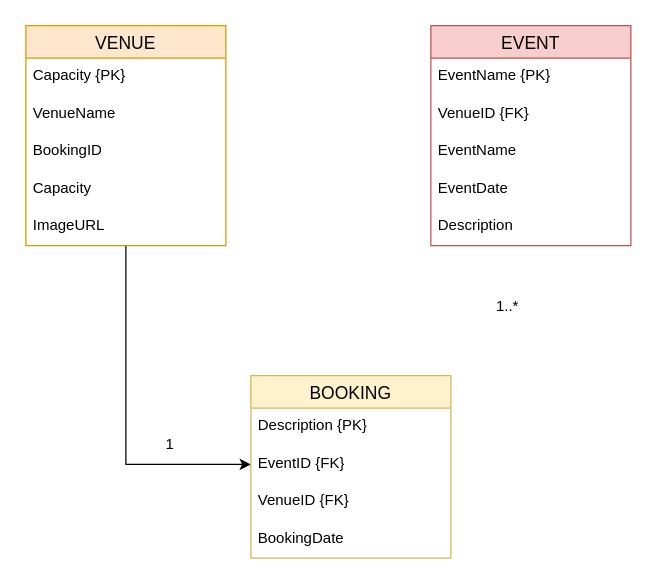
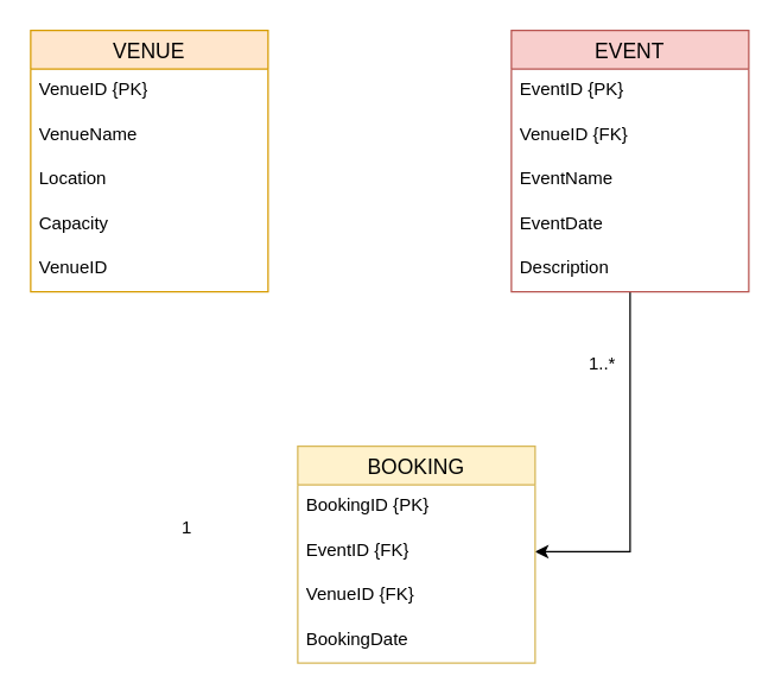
  <mxCell id="0" />
  <mxCell id="1" parent="0" />
- <mxCell id="2" style="edgeStyle=orthogonalEdgeStyle;rounded=0;orthogonalLoop=1;jettySize=auto;html=1;entryX=0;entryY=0.5;entryDx=0;entryDy=0;" edge="1" parent="1" source="3" target="18"><mxGeometry relative="1" as="geometry"><mxPoint x="160" y="440" as="targetPoint" /></mxGeometry></mxCell>
  <mxCell id="3" value="VENUE" style="swimlane;fontStyle=0;childLayout=stackLayout;horizontal=1;startSize=26;horizontalStack=0;resizeParent=1;resizeParentMax=0;resizeLast=0;collapsible=1;marginBottom=0;align=center;fontSize=14;fillColor=#ffe6cc;strokeColor=#d79b00;" vertex="1" parent="1"><mxGeometry x="20" y="20" width="160" height="176" as="geometry" /></mxCell>
- <mxCell id="4" value="Capacity {PK}" style="text;strokeColor=none;fillColor=none;spacingLeft=4;spacingRight=4;overflow=hidden;rotatable=0;points=[[0,0.5],[1,0.5]];portConstraint=eastwest;fontSize=12;whiteSpace=wrap;html=1;" vertex="1" parent="3"><mxGeometry y="26" width="160" height="30" as="geometry" /></mxCell>
+ <mxCell id="4" value="VenueID {PK}" style="text;strokeColor=none;fillColor=none;spacingLeft=4;spacingRight=4;overflow=hidden;rotatable=0;points=[[0,0.5],[1,0.5]];portConstraint=eastwest;fontSize=12;whiteSpace=wrap;html=1;" vertex="1" parent="3"><mxGeometry y="26" width="160" height="30" as="geometry" /></mxCell>
  <mxCell id="5" value="VenueName" style="text;strokeColor=none;fillColor=none;spacingLeft=4;spacingRight=4;overflow=hidden;rotatable=0;points=[[0,0.5],[1,0.5]];portConstraint=eastwest;fontSize=12;whiteSpace=wrap;html=1;" vertex="1" parent="3"><mxGeometry y="56" width="160" height="30" as="geometry" /></mxCell>
- <mxCell id="6" value="BookingID" style="text;strokeColor=none;fillColor=none;spacingLeft=4;spacingRight=4;overflow=hidden;rotatable=0;points=[[0,0.5],[1,0.5]];portConstraint=eastwest;fontSize=12;whiteSpace=wrap;html=1;" vertex="1" parent="3"><mxGeometry y="86" width="160" height="30" as="geometry" /></mxCell>
+ <mxCell id="6" value="Location" style="text;strokeColor=none;fillColor=none;spacingLeft=4;spacingRight=4;overflow=hidden;rotatable=0;points=[[0,0.5],[1,0.5]];portConstraint=eastwest;fontSize=12;whiteSpace=wrap;html=1;" vertex="1" parent="3"><mxGeometry y="86" width="160" height="30" as="geometry" /></mxCell>
  <mxCell id="7" value="Capacity" style="text;strokeColor=none;fillColor=none;spacingLeft=4;spacingRight=4;overflow=hidden;rotatable=0;points=[[0,0.5],[1,0.5]];portConstraint=eastwest;fontSize=12;whiteSpace=wrap;html=1;" vertex="1" parent="3"><mxGeometry y="116" width="160" height="30" as="geometry" /></mxCell>
- <mxCell id="8" value="ImageURL" style="text;strokeColor=none;fillColor=none;spacingLeft=4;spacingRight=4;overflow=hidden;rotatable=0;points=[[0,0.5],[1,0.5]];portConstraint=eastwest;fontSize=12;whiteSpace=wrap;html=1;" vertex="1" parent="3"><mxGeometry y="146" width="160" height="30" as="geometry" /></mxCell>
+ <mxCell id="8" value="VenueID" style="text;strokeColor=none;fillColor=none;spacingLeft=4;spacingRight=4;overflow=hidden;rotatable=0;points=[[0,0.5],[1,0.5]];portConstraint=eastwest;fontSize=12;whiteSpace=wrap;html=1;" vertex="1" parent="3"><mxGeometry y="146" width="160" height="30" as="geometry" /></mxCell>
+ <mxCell id="9" style="edgeStyle=orthogonalEdgeStyle;rounded=0;orthogonalLoop=1;jettySize=auto;html=1;entryX=1;entryY=0.5;entryDx=0;entryDy=0;" edge="1" parent="1" source="10" target="18"><mxGeometry relative="1" as="geometry" /></mxCell>
  <mxCell id="10" value="EVENT" style="swimlane;fontStyle=0;childLayout=stackLayout;horizontal=1;startSize=26;horizontalStack=0;resizeParent=1;resizeParentMax=0;resizeLast=0;collapsible=1;marginBottom=0;align=center;fontSize=14;fillColor=#f8cecc;strokeColor=#b85450;" vertex="1" parent="1"><mxGeometry x="344" y="20" width="160" height="176" as="geometry" /></mxCell>
- <mxCell id="11" value="EventName {PK}" style="text;strokeColor=none;fillColor=none;spacingLeft=4;spacingRight=4;overflow=hidden;rotatable=0;points=[[0,0.5],[1,0.5]];portConstraint=eastwest;fontSize=12;whiteSpace=wrap;html=1;" vertex="1" parent="10"><mxGeometry y="26" width="160" height="30" as="geometry" /></mxCell>
+ <mxCell id="11" value="EventID {PK}" style="text;strokeColor=none;fillColor=none;spacingLeft=4;spacingRight=4;overflow=hidden;rotatable=0;points=[[0,0.5],[1,0.5]];portConstraint=eastwest;fontSize=12;whiteSpace=wrap;html=1;" vertex="1" parent="10"><mxGeometry y="26" width="160" height="30" as="geometry" /></mxCell>
  <mxCell id="12" value="VenueID {FK}" style="text;strokeColor=none;fillColor=none;spacingLeft=4;spacingRight=4;overflow=hidden;rotatable=0;points=[[0,0.5],[1,0.5]];portConstraint=eastwest;fontSize=12;whiteSpace=wrap;html=1;" vertex="1" parent="10"><mxGeometry y="56" width="160" height="30" as="geometry" /></mxCell>
  <mxCell id="13" value="EventName" style="text;strokeColor=none;fillColor=none;spacingLeft=4;spacingRight=4;overflow=hidden;rotatable=0;points=[[0,0.5],[1,0.5]];portConstraint=eastwest;fontSize=12;whiteSpace=wrap;html=1;" vertex="1" parent="10"><mxGeometry y="86" width="160" height="30" as="geometry" /></mxCell>
  <mxCell id="14" value="EventDate" style="text;strokeColor=none;fillColor=none;spacingLeft=4;spacingRight=4;overflow=hidden;rotatable=0;points=[[0,0.5],[1,0.5]];portConstraint=eastwest;fontSize=12;whiteSpace=wrap;html=1;" vertex="1" parent="10"><mxGeometry y="116" width="160" height="30" as="geometry" /></mxCell>
  <mxCell id="15" value="Description" style="text;strokeColor=none;fillColor=none;spacingLeft=4;spacingRight=4;overflow=hidden;rotatable=0;points=[[0,0.5],[1,0.5]];portConstraint=eastwest;fontSize=12;whiteSpace=wrap;html=1;" vertex="1" parent="10"><mxGeometry y="146" width="160" height="30" as="geometry" /></mxCell>
  <mxCell id="16" value="BOOKING" style="swimlane;fontStyle=0;childLayout=stackLayout;horizontal=1;startSize=26;horizontalStack=0;resizeParent=1;resizeParentMax=0;resizeLast=0;collapsible=1;marginBottom=0;align=center;fontSize=14;fillColor=#fff2cc;strokeColor=#d6b656;" vertex="1" parent="1"><mxGeometry x="200" y="300" width="160" height="146" as="geometry" /></mxCell>
- <mxCell id="17" value="Description {PK}" style="text;strokeColor=none;fillColor=none;spacingLeft=4;spacingRight=4;overflow=hidden;rotatable=0;points=[[0,0.5],[1,0.5]];portConstraint=eastwest;fontSize=12;whiteSpace=wrap;html=1;" vertex="1" parent="16"><mxGeometry y="26" width="160" height="30" as="geometry" /></mxCell>
+ <mxCell id="17" value="BookingID {PK}" style="text;strokeColor=none;fillColor=none;spacingLeft=4;spacingRight=4;overflow=hidden;rotatable=0;points=[[0,0.5],[1,0.5]];portConstraint=eastwest;fontSize=12;whiteSpace=wrap;html=1;" vertex="1" parent="16"><mxGeometry y="26" width="160" height="30" as="geometry" /></mxCell>
  <mxCell id="18" value="EventID {FK}" style="text;strokeColor=none;fillColor=none;spacingLeft=4;spacingRight=4;overflow=hidden;rotatable=0;points=[[0,0.5],[1,0.5]];portConstraint=eastwest;fontSize=12;whiteSpace=wrap;html=1;" vertex="1" parent="16"><mxGeometry y="56" width="160" height="30" as="geometry" /></mxCell>
  <mxCell id="19" value="VenueID {FK}" style="text;strokeColor=none;fillColor=none;spacingLeft=4;spacingRight=4;overflow=hidden;rotatable=0;points=[[0,0.5],[1,0.5]];portConstraint=eastwest;fontSize=12;whiteSpace=wrap;html=1;" vertex="1" parent="16"><mxGeometry y="86" width="160" height="30" as="geometry" /></mxCell>
  <mxCell id="20" value="BookingDate" style="text;strokeColor=none;fillColor=none;spacingLeft=4;spacingRight=4;overflow=hidden;rotatable=0;points=[[0,0.5],[1,0.5]];portConstraint=eastwest;fontSize=12;whiteSpace=wrap;html=1;" vertex="1" parent="16"><mxGeometry y="116" width="160" height="30" as="geometry" /></mxCell>
- <mxCell id="21" value="1" style="text;html=1;align=center;verticalAlign=middle;resizable=0;points=[];autosize=1;strokeColor=none;fillColor=none;" vertex="1" parent="1"><mxGeometry x="120" y="340" width="30" height="30" as="geometry" /></mxCell>
+ <mxCell id="21" value="1" style="text;html=1;align=center;verticalAlign=middle;resizable=0;points=[];autosize=1;strokeColor=none;fillColor=none;" vertex="1" parent="1"><mxGeometry x="110" y="340" width="30" height="30" as="geometry" /></mxCell>
  <mxCell id="22" value="1..*" style="text;html=1;align=center;verticalAlign=middle;resizable=0;points=[];autosize=1;strokeColor=none;fillColor=none;" vertex="1" parent="1"><mxGeometry x="385" y="230" width="40" height="30" as="geometry" /></mxCell>
